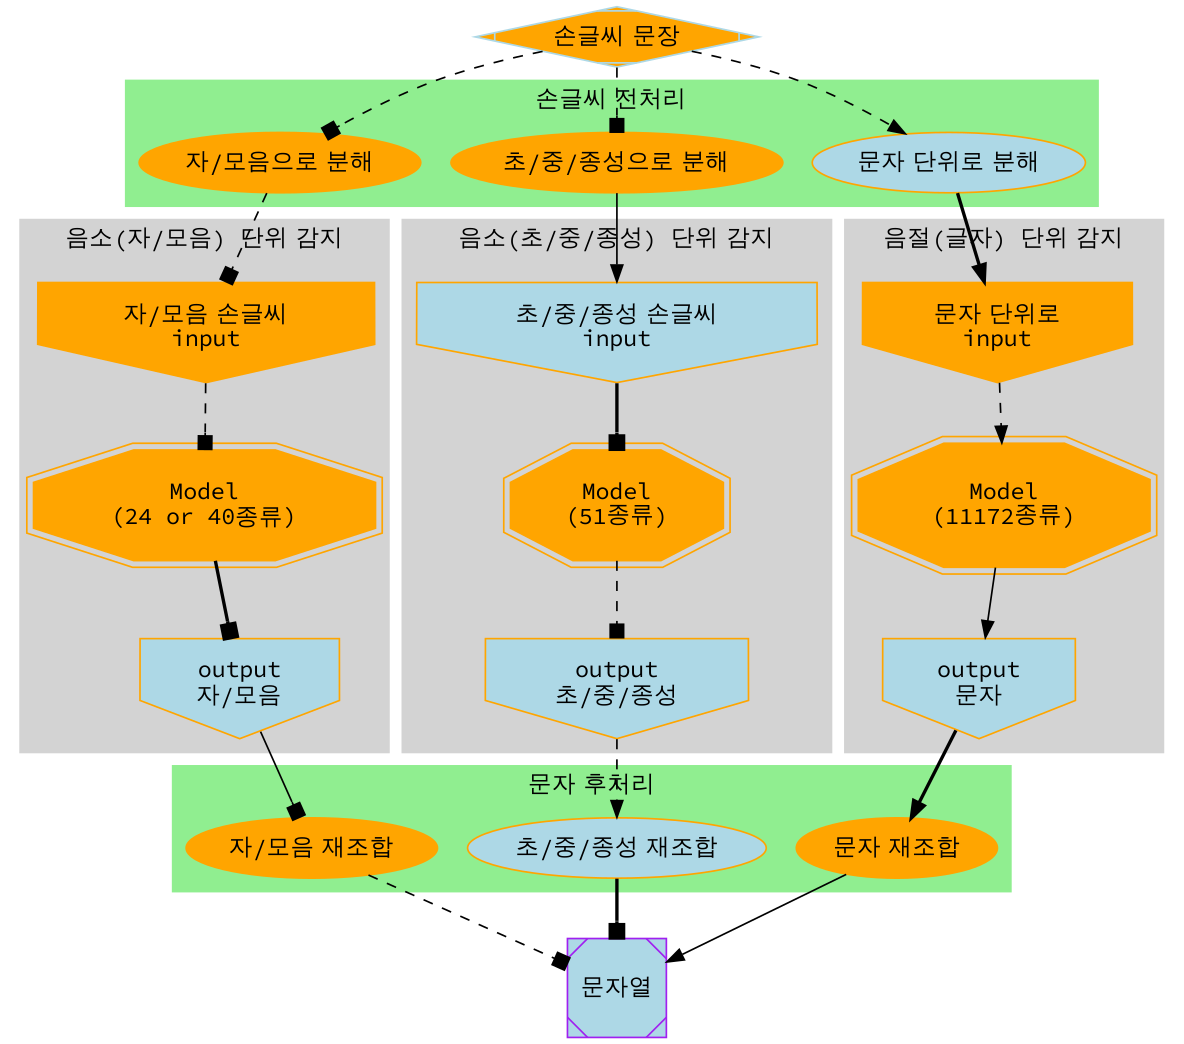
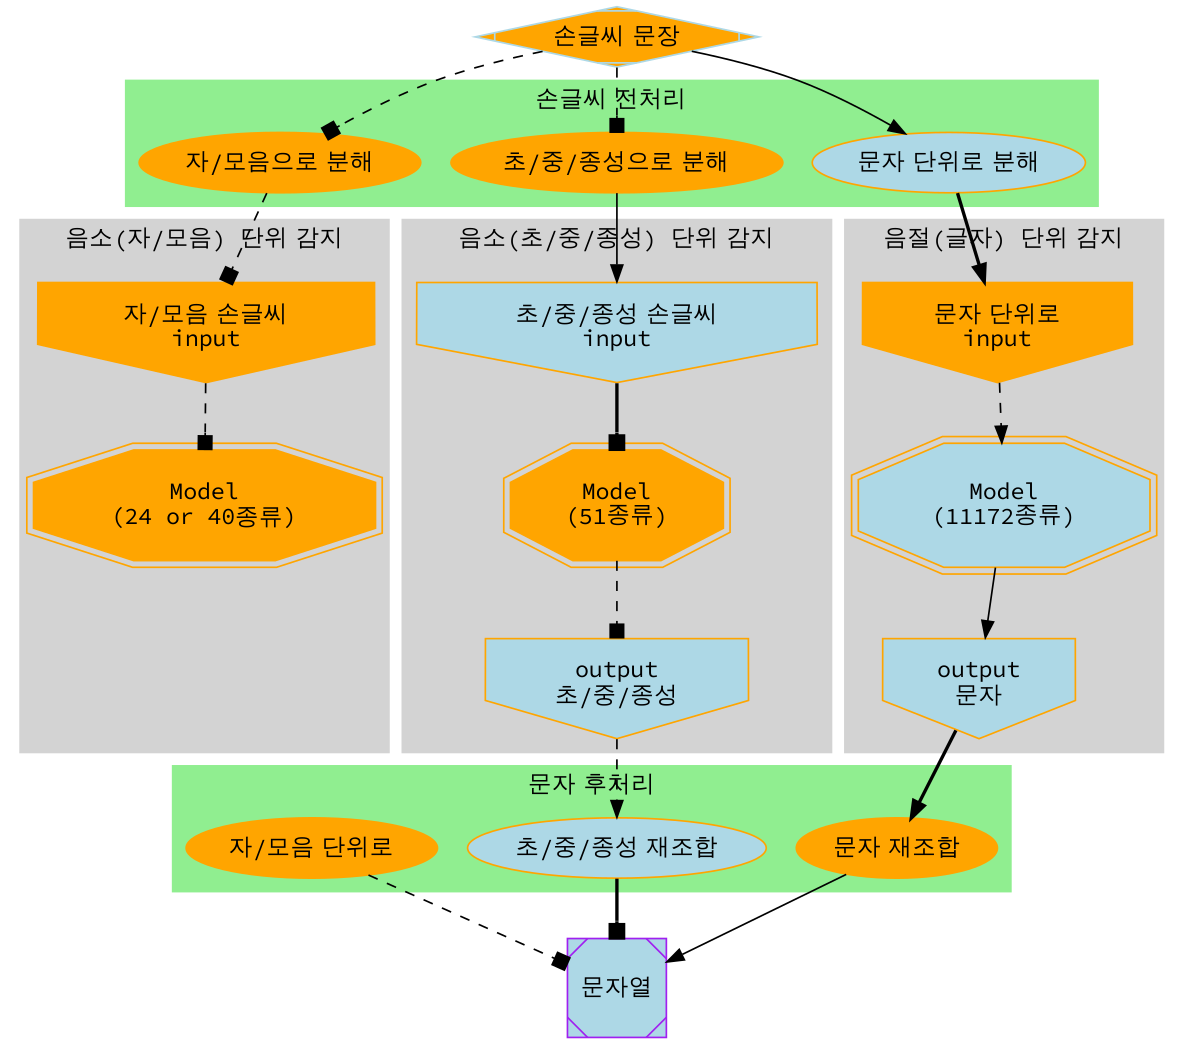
  digraph {
    fontname="Source Code Pro"
    node [color=orange fillcolor=orange fontname="Source Code Pro" style=filled]
    edge [arrowhead=box fontname="Source Code Pro" style=dashed]
    n1 [label="자/모음으로 분해"]
    n2 [label="초/중/종성으로 분해"]
    n3 [fillcolor=lightblue label="문자 단위로 분해"]
    n4 [label="자/모음 손글씨\ninput" shape=invhouse]
    n5 [label="Model\n(24 or 40종류)" shape=doubleoctagon]
-   n6 [fillcolor=lightblue label="output\n자/모음" shape=invhouse]
    n7 [fillcolor=lightblue label="초/중/종성 손글씨\ninput" shape=invhouse]
    n8 [label="Model\n(51종류)" shape=doubleoctagon]
    n9 [fillcolor=lightblue label="output\n초/중/종성" shape=invhouse]
    n10 [label="문자 단위로\ninput" shape=invhouse]
-   n11 [label="Model\n(11172종류)" shape=doubleoctagon]
+   n11 [fillcolor=lightblue label="Model\n(11172종류)" shape=doubleoctagon]
    n12 [fillcolor=lightblue label="output\n문자" shape=invhouse]
-   n13 [label="자/모음 재조합"]
+   n13 [label="자/모음 단위로"]
    n14 [fillcolor=lightblue label="초/중/종성 재조합"]
    n15 [label="문자 재조합"]
    n16 [color=purple fillcolor=lightblue label="문자열" shape=Msquare style="solid,filled"]
    n17 [color=lightblue label="손글씨 문장" shape=Mdiamond style="solid,filled"]
    subgraph cluster_1 {
      color=lightgreen
      label="손글씨 전처리"
      style=filled
      n1
      n2
      n3
    }
    subgraph cluster_2 {
      color=lightgrey
      label="음소(자/모음) 단위 감지"
      style=filled
      n4
      n5
-     n6
    }
    subgraph cluster_3 {
      color=lightgrey
      label="음소(초/중/종성) 단위 감지"
      style=filled
      n7
      n8
      n9
    }
    subgraph cluster_4 {
      color=lightgrey
      label="음절(글자) 단위 감지"
      style=filled
      n10
      n11
      n12
    }
    subgraph cluster_5 {
      color=lightgreen
      label="문자 후처리"
      style=filled
      n13
      n14
      n15
    }
    n1 -> n4
    n2 -> n7 [arrowhead=normal style=solid]
    n3 -> n10 [arrowhead=normal style=bold]
    n4 -> n5
-   n5 -> n6 [style=bold]
-   n6 -> n13 [style=solid]
    n7 -> n8 [style=bold]
    n8 -> n9
    n9 -> n14 [arrowhead=normal]
    n10 -> n11 [arrowhead=normal]
    n11 -> n12 [arrowhead=normal style=solid]
    n12 -> n15 [arrowhead=normal style=bold]
    n13 -> n16
    n14 -> n16 [style=bold]
    n15 -> n16 [arrowhead=normal style=solid]
    n17 -> n1
    n17 -> n2
-   n17 -> n3 [arrowhead=normal]
+   n17 -> n3 [arrowhead=normal style=solid]
  }
